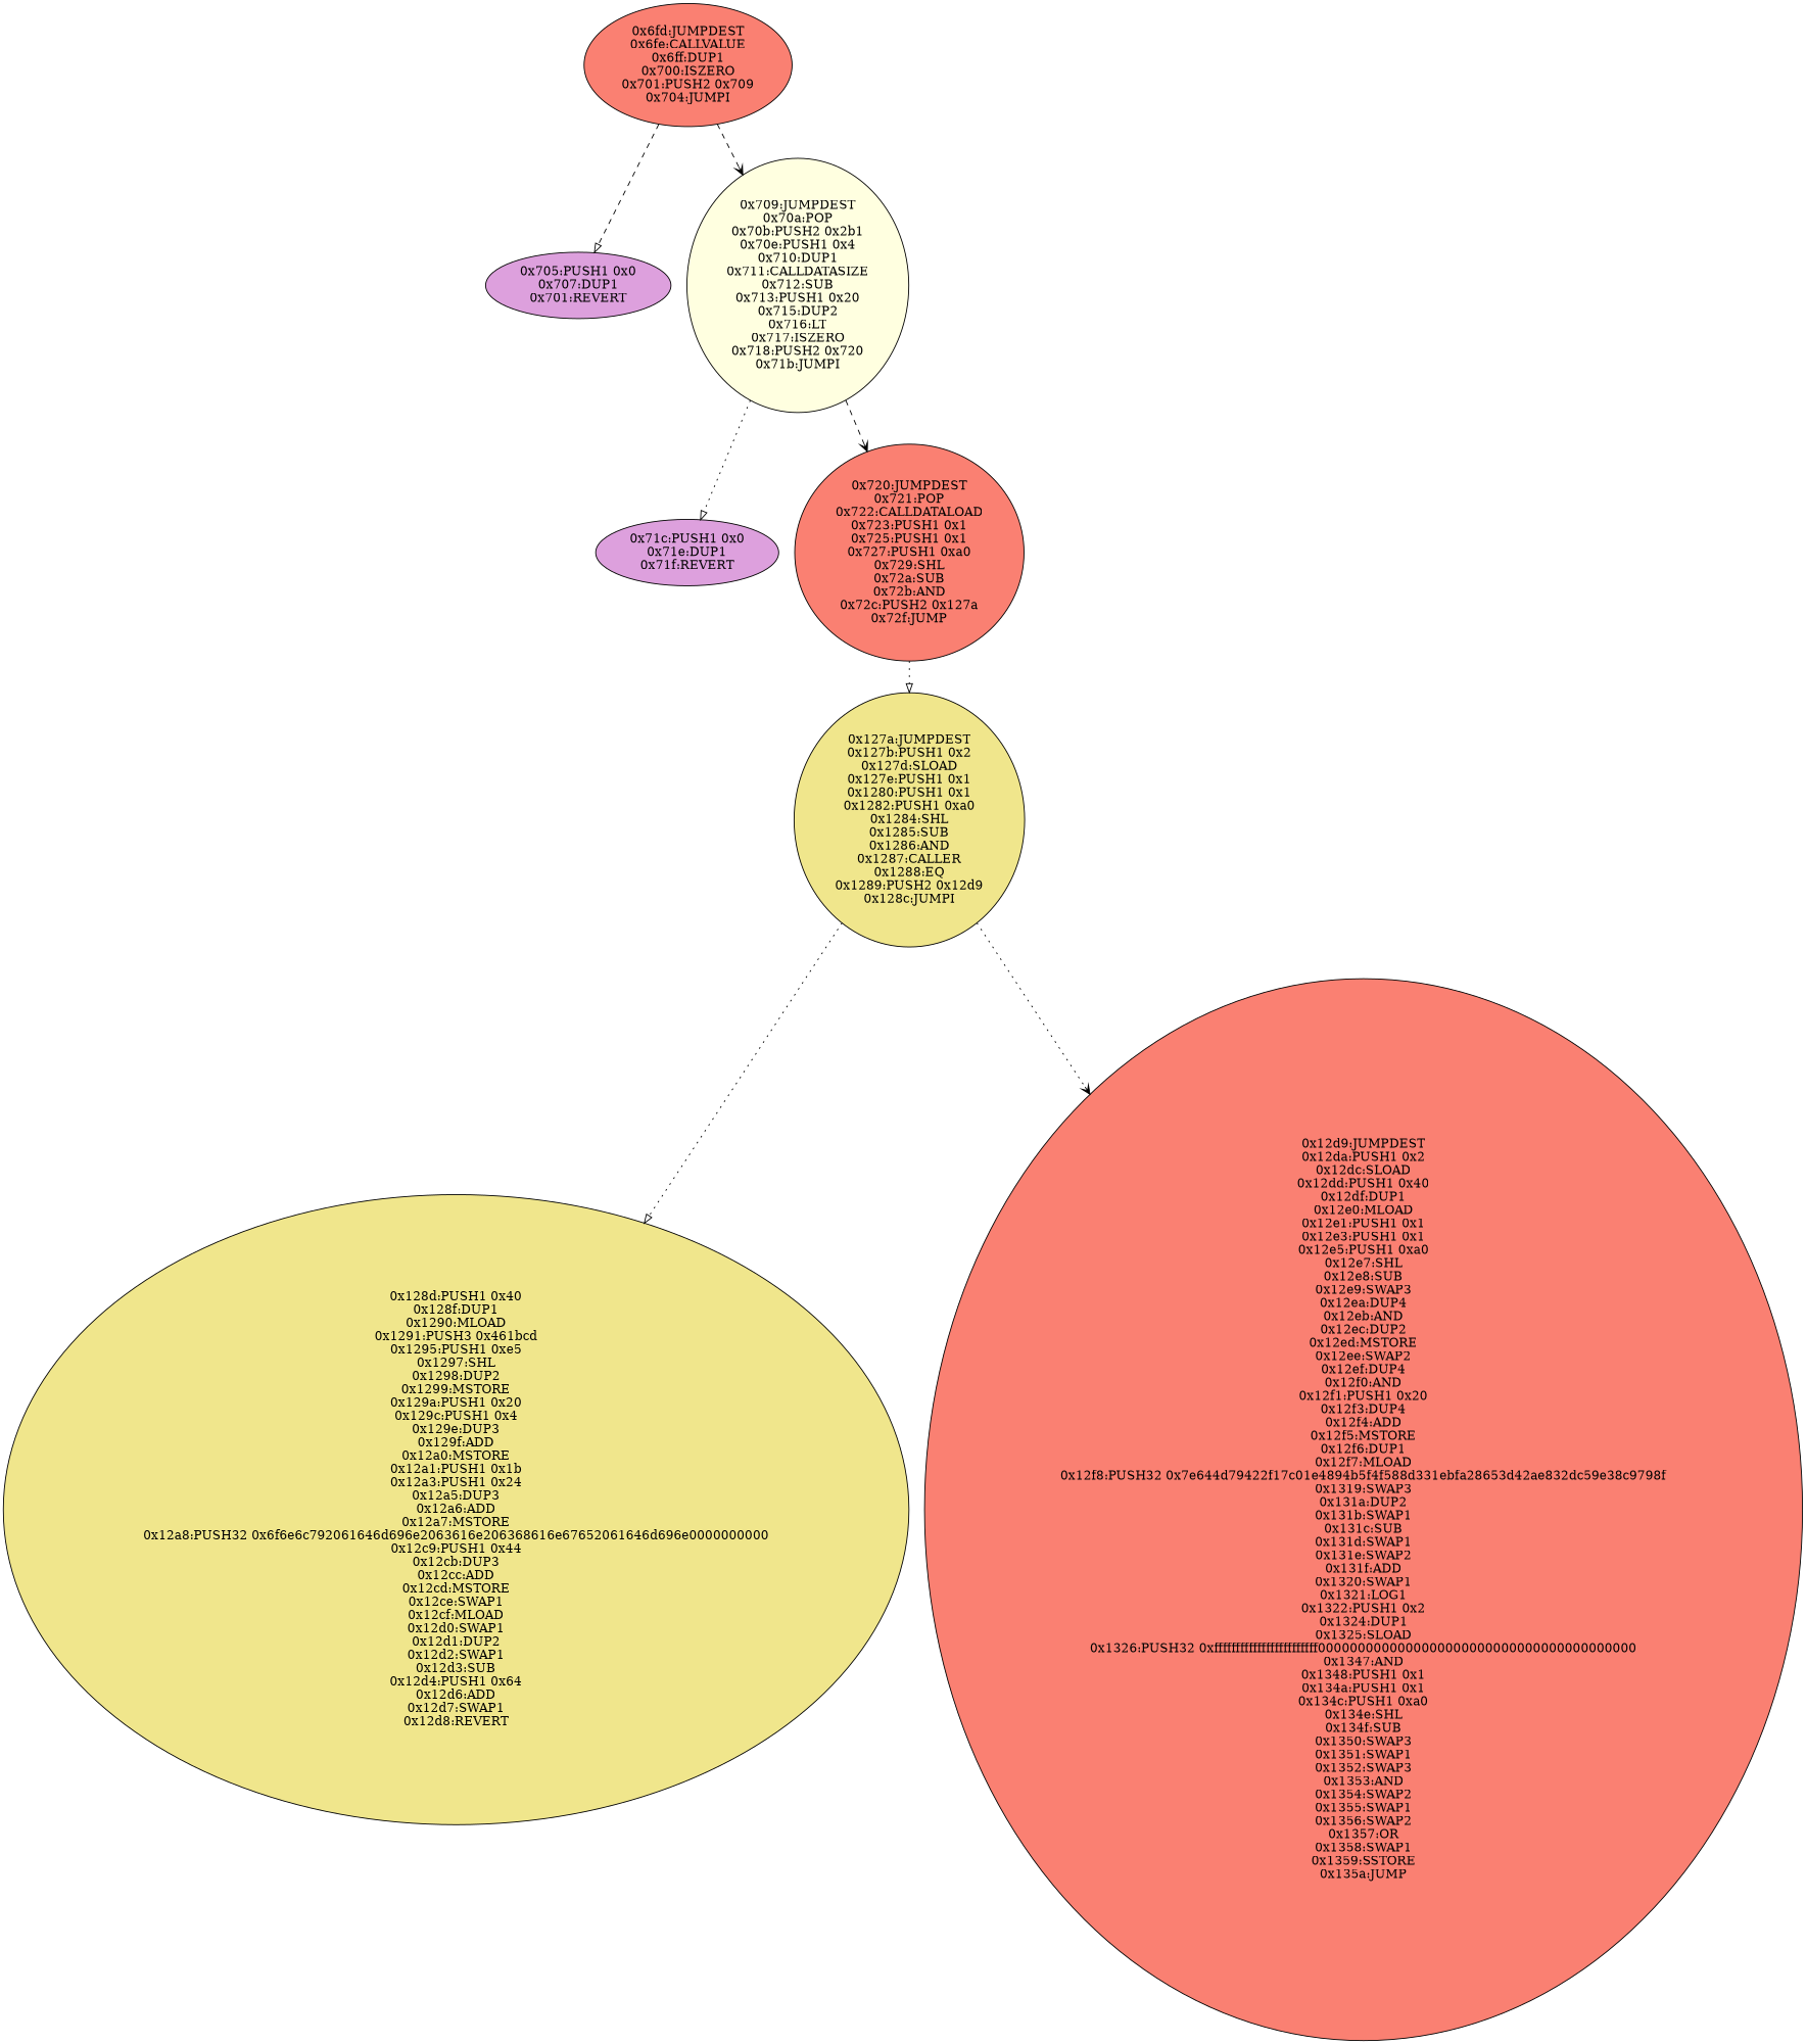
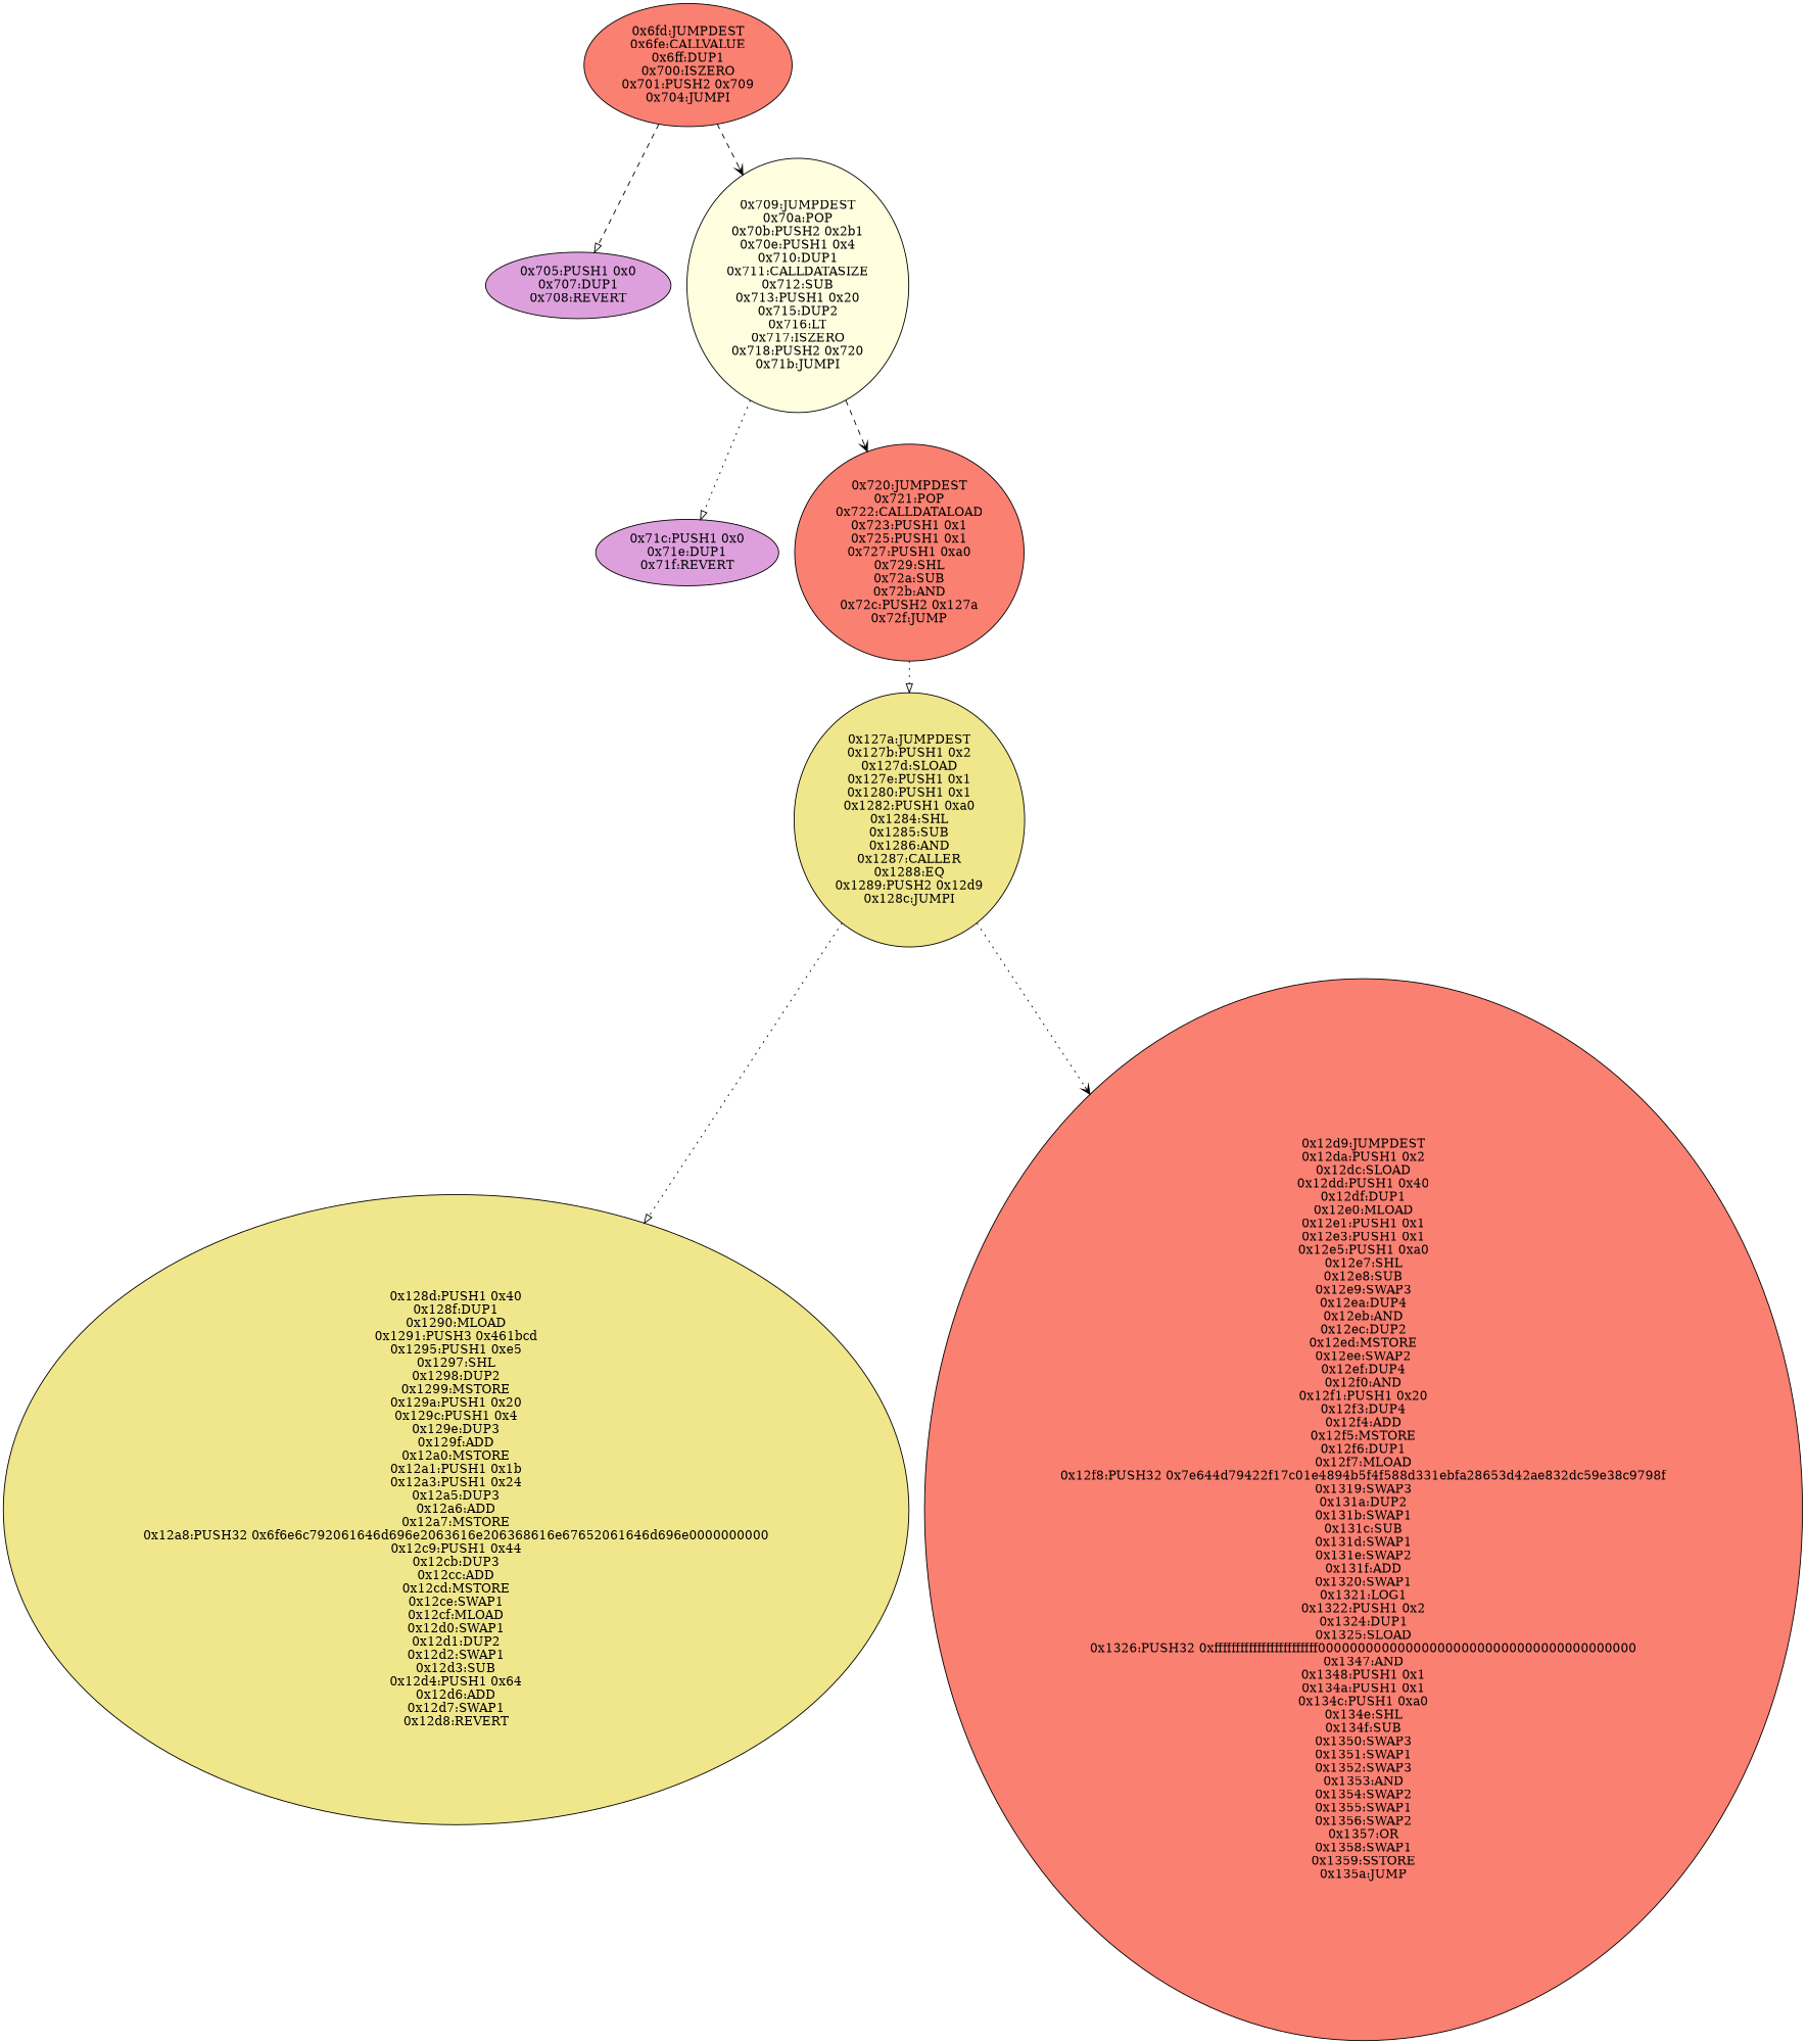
  digraph {
    node [style=filled fillcolor=salmon]
    edge [style=dotted arrowhead=onormal]
    n1 [label="0x6fd:JUMPDEST\n0x6fe:CALLVALUE\n0x6ff:DUP1\n0x700:ISZERO\n0x701:PUSH2 0x709\n0x704:JUMPI"]
-   n2 [label="0x705:PUSH1 0x0\n0x707:DUP1\n0x701:REVERT" fillcolor=plum]
+   n2 [label="0x705:PUSH1 0x0\n0x707:DUP1\n0x708:REVERT" fillcolor=plum]
    n3 [label="0x709:JUMPDEST\n0x70a:POP\n0x70b:PUSH2 0x2b1\n0x70e:PUSH1 0x4\n0x710:DUP1\n0x711:CALLDATASIZE\n0x712:SUB\n0x713:PUSH1 0x20\n0x715:DUP2\n0x716:LT\n0x717:ISZERO\n0x718:PUSH2 0x720\n0x71b:JUMPI" fillcolor=lightyellow]
    n4 [label="0x71c:PUSH1 0x0\n0x71e:DUP1\n0x71f:REVERT" fillcolor=plum]
    n5 [label="0x720:JUMPDEST\n0x721:POP\n0x722:CALLDATALOAD\n0x723:PUSH1 0x1\n0x725:PUSH1 0x1\n0x727:PUSH1 0xa0\n0x729:SHL\n0x72a:SUB\n0x72b:AND\n0x72c:PUSH2 0x127a\n0x72f:JUMP"]
    n6 [label="0x127a:JUMPDEST\n0x127b:PUSH1 0x2\n0x127d:SLOAD\n0x127e:PUSH1 0x1\n0x1280:PUSH1 0x1\n0x1282:PUSH1 0xa0\n0x1284:SHL\n0x1285:SUB\n0x1286:AND\n0x1287:CALLER\n0x1288:EQ\n0x1289:PUSH2 0x12d9\n0x128c:JUMPI" fillcolor=khaki]
    n7 [label="0x128d:PUSH1 0x40\n0x128f:DUP1\n0x1290:MLOAD\n0x1291:PUSH3 0x461bcd\n0x1295:PUSH1 0xe5\n0x1297:SHL\n0x1298:DUP2\n0x1299:MSTORE\n0x129a:PUSH1 0x20\n0x129c:PUSH1 0x4\n0x129e:DUP3\n0x129f:ADD\n0x12a0:MSTORE\n0x12a1:PUSH1 0x1b\n0x12a3:PUSH1 0x24\n0x12a5:DUP3\n0x12a6:ADD\n0x12a7:MSTORE\n0x12a8:PUSH32 0x6f6e6c792061646d696e2063616e206368616e67652061646d696e0000000000\n0x12c9:PUSH1 0x44\n0x12cb:DUP3\n0x12cc:ADD\n0x12cd:MSTORE\n0x12ce:SWAP1\n0x12cf:MLOAD\n0x12d0:SWAP1\n0x12d1:DUP2\n0x12d2:SWAP1\n0x12d3:SUB\n0x12d4:PUSH1 0x64\n0x12d6:ADD\n0x12d7:SWAP1\n0x12d8:REVERT" fillcolor=khaki]
    n8 [label="0x12d9:JUMPDEST\n0x12da:PUSH1 0x2\n0x12dc:SLOAD\n0x12dd:PUSH1 0x40\n0x12df:DUP1\n0x12e0:MLOAD\n0x12e1:PUSH1 0x1\n0x12e3:PUSH1 0x1\n0x12e5:PUSH1 0xa0\n0x12e7:SHL\n0x12e8:SUB\n0x12e9:SWAP3\n0x12ea:DUP4\n0x12eb:AND\n0x12ec:DUP2\n0x12ed:MSTORE\n0x12ee:SWAP2\n0x12ef:DUP4\n0x12f0:AND\n0x12f1:PUSH1 0x20\n0x12f3:DUP4\n0x12f4:ADD\n0x12f5:MSTORE\n0x12f6:DUP1\n0x12f7:MLOAD\n0x12f8:PUSH32 0x7e644d79422f17c01e4894b5f4f588d331ebfa28653d42ae832dc59e38c9798f\n0x1319:SWAP3\n0x131a:DUP2\n0x131b:SWAP1\n0x131c:SUB\n0x131d:SWAP1\n0x131e:SWAP2\n0x131f:ADD\n0x1320:SWAP1\n0x1321:LOG1\n0x1322:PUSH1 0x2\n0x1324:DUP1\n0x1325:SLOAD\n0x1326:PUSH32 0xffffffffffffffffffffffff0000000000000000000000000000000000000000\n0x1347:AND\n0x1348:PUSH1 0x1\n0x134a:PUSH1 0x1\n0x134c:PUSH1 0xa0\n0x134e:SHL\n0x134f:SUB\n0x1350:SWAP3\n0x1351:SWAP1\n0x1352:SWAP3\n0x1353:AND\n0x1354:SWAP2\n0x1355:SWAP1\n0x1356:SWAP2\n0x1357:OR\n0x1358:SWAP1\n0x1359:SSTORE\n0x135a:JUMP"]
    n1 -> n2 [style=dashed]
    n1 -> n3 [style=dashed arrowhead=vee]
    n3 -> n4
    n3 -> n5 [style=dashed arrowhead=vee]
    n5 -> n6
    n6 -> n7
    n6 -> n8 [arrowhead=vee]
  }
